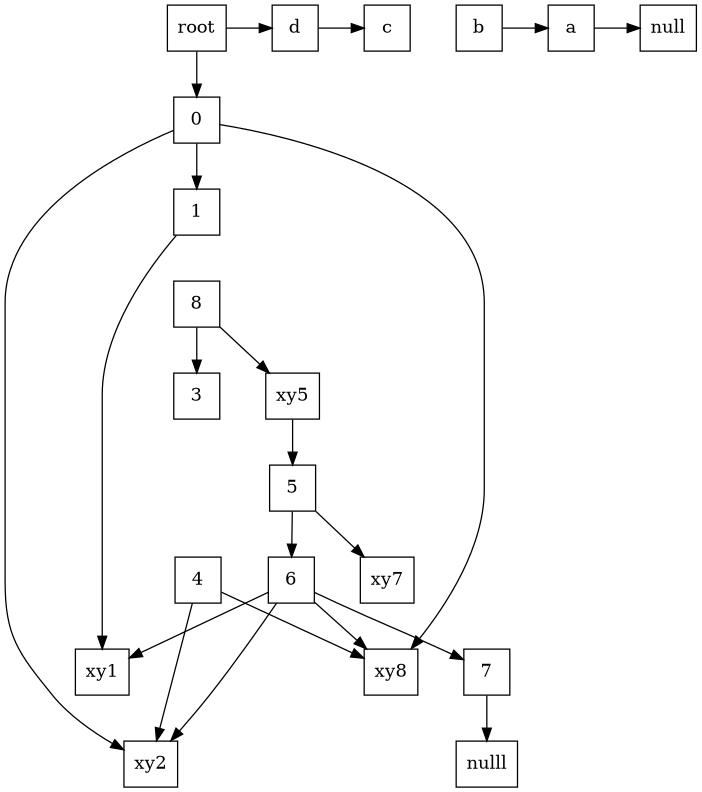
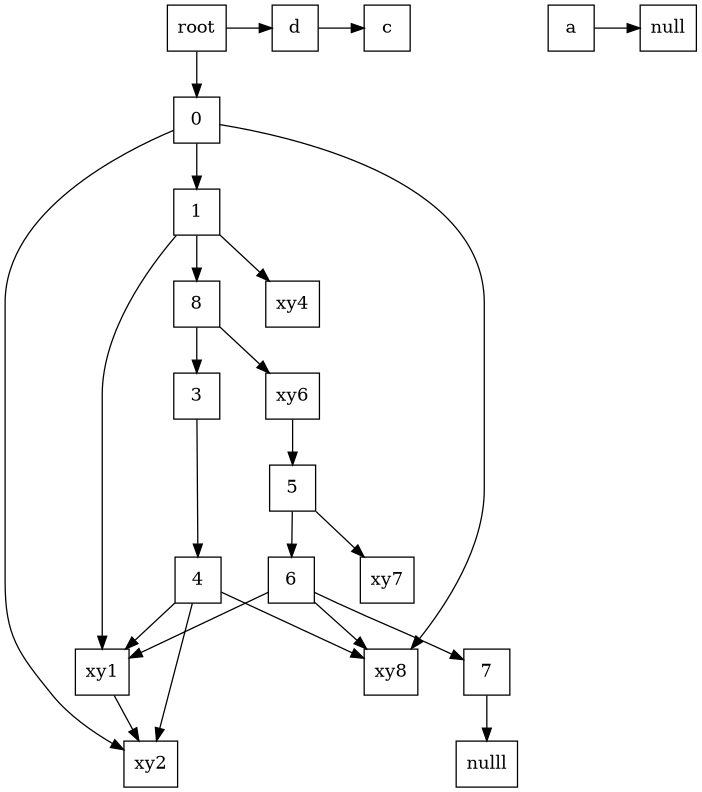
  digraph {
    nodesep=0.5
    rankdir=TB
    node [shape=rectangle]
    n1 [height=0.5 label=d width=0.5]
    n2 [height=0.5 label=c width=0.5]
-   n3 [height=0.5 label=b width=0.5]
    n4 [height=0.5 label=a width=0.5]
    n5 [height=0.5 label=root width=0.5]
    null [height=0.5 width=0.5]
    n7 [height=0.5 label=0 width=0.5]
    n8 [height=0.5 label=1 width=0.5]
    xy2 [height=0.5 width=0.5]
    n10 [height=0.5 label=xy8 width=0.5]
    xy1 [height=0.5 width=0.5]
    n12 [height=0.5 label=8 width=0.5]
+   xy4 [height=0.5 width=0.5]
    n14 [height=0.5 label=3 width=0.5]
-   xy5 [height=0.5 width=0.5]
+   xy5 [height=0.5 width=0.5 label=xy6]
    n16 [height=0.5 label=4 width=0.5]
    n17 [height=0.5 label=5 width=0.5]
    n18 [height=0.5 label=6 width=0.5]
    xy7 [height=0.5 width=0.5]
    n20 [height=0.5 label=7 width=0.5]
    nulll [height=0.5 width=0.5]
    subgraph sub_1 {
      rank=same
      n1
      n2
-     n3
      n4
      n5
      null
    }
    n1 -> n2
-   n3 -> n4
    n4 -> null
    n5 -> n1
    n5 -> n7
    n7 -> n8
    n7 -> xy2
    n7 -> n10
    n8 -> xy1
+   n8 -> n12
+   n8 -> xy4
    n12 -> n14
    n12 -> xy5
+   n14 -> n16
    xy5 -> n17
    n16 -> xy2
    n16 -> n10
+   n16 -> xy1
    n17 -> n18
    n17 -> xy7
-   n18 -> xy2
+   xy1 -> xy2
    n18 -> n10
    n18 -> xy1
    n18 -> n20
    n20 -> nulll
  }
